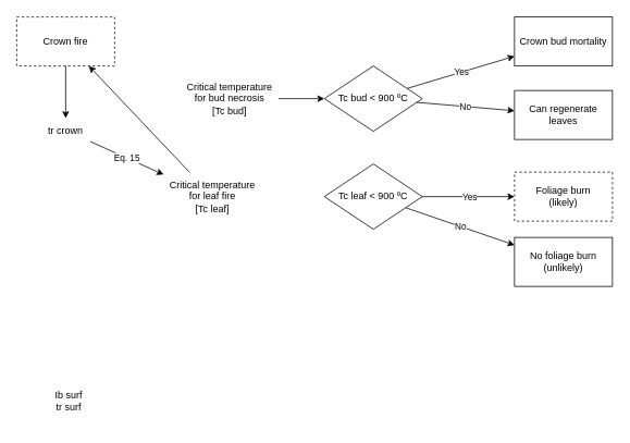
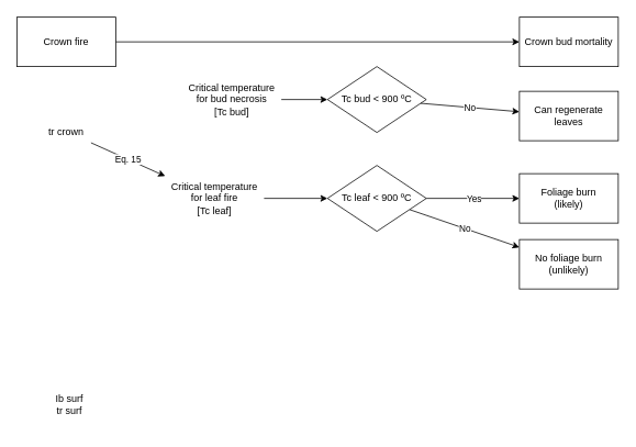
  <mxCell id="0" />
  <mxCell id="1" parent="0" />
- <mxCell id="2" value="Crown fire" style="rounded=0;whiteSpace=wrap;html=1;dashed=1;" vertex="1" parent="1"><mxGeometry x="20" y="20" width="120" height="60" as="geometry" /></mxCell>
+ <mxCell id="2" value="Crown fire" style="rounded=0;whiteSpace=wrap;html=1;" vertex="1" parent="1"><mxGeometry x="20" y="20" width="120" height="60" as="geometry" /></mxCell>
  <mxCell id="3" value="tr crown" style="text;html=1;strokeColor=none;fillColor=none;align=center;verticalAlign=middle;whiteSpace=wrap;rounded=0;" vertex="1" parent="1"><mxGeometry x="50" y="144" width="60" height="30" as="geometry" /></mxCell>
  <mxCell id="4" value="Tc bud &amp;lt; 900 ºC" style="rhombus;whiteSpace=wrap;html=1;" vertex="1" parent="1"><mxGeometry x="397" y="80" width="120" height="80" as="geometry" /></mxCell>
  <mxCell id="5" value="&lt;div&gt;Critical temperature for bud necrosis&lt;/div&gt;&lt;div&gt;[Tc bud]&lt;/div&gt;" style="text;html=1;strokeColor=none;fillColor=none;align=center;verticalAlign=middle;whiteSpace=wrap;rounded=0;" vertex="1" parent="1"><mxGeometry x="221" y="90" width="120" height="60" as="geometry" /></mxCell>
  <mxCell id="6" value="" style="endArrow=classic;html=1;rounded=0;" edge="1" parent="1" source="5" target="4"><mxGeometry width="50" height="50" relative="1" as="geometry"><mxPoint x="400" y="400" as="sourcePoint" /><mxPoint x="450" y="350" as="targetPoint" /></mxGeometry></mxCell>
  <mxCell id="7" value="Crown bud mortality" style="rounded=0;whiteSpace=wrap;html=1;" vertex="1" parent="1"><mxGeometry x="630" y="20" width="120" height="60" as="geometry" /></mxCell>
- <mxCell id="8" value="" style="endArrow=classic;html=1;rounded=0;" edge="1" parent="1" source="4" target="7"><mxGeometry relative="1" as="geometry"><mxPoint x="520" y="120" as="sourcePoint" /><mxPoint x="231" y="132" as="targetPoint" /></mxGeometry></mxCell>
- <mxCell id="9" value="Yes" style="edgeLabel;resizable=0;html=1;align=center;verticalAlign=middle;" connectable="0" vertex="1" parent="8"><mxGeometry relative="1" as="geometry" /></mxCell>
  <mxCell id="10" value="" style="endArrow=classic;html=1;rounded=0;" edge="1" parent="1" source="15" target="20"><mxGeometry relative="1" as="geometry"><mxPoint x="530" y="130" as="sourcePoint" /><mxPoint x="610" y="310" as="targetPoint" /><Array as="points" /></mxGeometry></mxCell>
  <mxCell id="11" value="No" style="edgeLabel;resizable=0;html=1;align=center;verticalAlign=middle;" connectable="0" vertex="1" parent="10"><mxGeometry relative="1" as="geometry" /></mxCell>
  <mxCell id="12" value="&lt;div&gt;Critical temperature for leaf fire&lt;/div&gt;&lt;div&gt;[Tc leaf]&lt;/div&gt;" style="text;html=1;strokeColor=none;fillColor=none;align=center;verticalAlign=middle;whiteSpace=wrap;rounded=0;" vertex="1" parent="1"><mxGeometry x="200" y="210" width="120" height="60" as="geometry" /></mxCell>
  <mxCell id="13" value="" style="endArrow=classic;html=1;rounded=0;" edge="1" parent="1" source="3" target="12"><mxGeometry relative="1" as="geometry"><mxPoint x="130" y="134" as="sourcePoint" /><mxPoint x="231" y="132" as="targetPoint" /></mxGeometry></mxCell>
  <mxCell id="14" value="Eq. 15" style="edgeLabel;resizable=0;html=1;align=center;verticalAlign=middle;" connectable="0" vertex="1" parent="13"><mxGeometry relative="1" as="geometry" /></mxCell>
  <mxCell id="15" value="Tc leaf &amp;lt; 900 ºC" style="rhombus;whiteSpace=wrap;html=1;" vertex="1" parent="1"><mxGeometry x="397" y="200" width="120" height="80" as="geometry" /></mxCell>
- <mxCell id="16" value="" style="endArrow=classic;html=1;rounded=0;" edge="1" parent="1" source="12" target="2"><mxGeometry width="50" height="50" relative="1" as="geometry"><mxPoint x="351" y="130" as="sourcePoint" /><mxPoint x="407" y="130" as="targetPoint" /></mxGeometry></mxCell>
+ <mxCell id="16" value="" style="endArrow=classic;html=1;rounded=0;" edge="1" parent="1" source="12" target="15"><mxGeometry width="50" height="50" relative="1" as="geometry"><mxPoint x="351" y="130" as="sourcePoint" /><mxPoint x="407" y="130" as="targetPoint" /></mxGeometry></mxCell>
  <mxCell id="17" value="" style="endArrow=classic;html=1;rounded=0;" edge="1" parent="1" source="15" target="19"><mxGeometry relative="1" as="geometry"><mxPoint x="530" y="130" as="sourcePoint" /><mxPoint x="640" y="260" as="targetPoint" /></mxGeometry></mxCell>
  <mxCell id="18" value="Yes" style="edgeLabel;resizable=0;html=1;align=center;verticalAlign=middle;" connectable="0" vertex="1" parent="17"><mxGeometry relative="1" as="geometry" /></mxCell>
- <mxCell id="19" value="&lt;div&gt;Foliage burn&lt;/div&gt;&lt;div&gt;(likely)&lt;br&gt;&lt;/div&gt;" style="rounded=0;whiteSpace=wrap;html=1;dashed=1;" vertex="1" parent="1"><mxGeometry x="630" y="210" width="120" height="60" as="geometry" /></mxCell>
+ <mxCell id="19" value="&lt;div&gt;Foliage burn&lt;/div&gt;&lt;div&gt;(likely)&lt;br&gt;&lt;/div&gt;" style="rounded=0;whiteSpace=wrap;html=1;" vertex="1" parent="1"><mxGeometry x="630" y="210" width="120" height="60" as="geometry" /></mxCell>
  <mxCell id="20" value="&lt;div&gt;No foliage burn&lt;/div&gt;&lt;div&gt;(unlikely)&lt;br&gt;&lt;/div&gt;" style="rounded=0;whiteSpace=wrap;html=1;" vertex="1" parent="1"><mxGeometry x="630" y="290" width="120" height="60" as="geometry" /></mxCell>
  <mxCell id="21" value="Can regenerate leaves" style="rounded=0;whiteSpace=wrap;html=1;" vertex="1" parent="1"><mxGeometry x="630" y="110" width="120" height="60" as="geometry" /></mxCell>
  <mxCell id="22" value="" style="endArrow=classic;html=1;rounded=0;" edge="1" parent="1" source="4" target="21"><mxGeometry relative="1" as="geometry"><mxPoint x="507" y="264" as="sourcePoint" /><mxPoint x="640" y="309" as="targetPoint" /><Array as="points" /></mxGeometry></mxCell>
  <mxCell id="23" value="No" style="edgeLabel;resizable=0;html=1;align=center;verticalAlign=middle;" connectable="0" vertex="1" parent="22"><mxGeometry relative="1" as="geometry" /></mxCell>
- <mxCell id="24" value="" style="endArrow=classic;html=1;rounded=0;" edge="1" parent="1" source="2" target="3"><mxGeometry width="50" height="50" relative="1" as="geometry"><mxPoint x="351" y="130" as="sourcePoint" /><mxPoint x="407" y="130" as="targetPoint" /></mxGeometry></mxCell>
+ <mxCell id="24" value="" style="endArrow=classic;html=1;rounded=0;" edge="1" parent="1" source="2" target="7"><mxGeometry width="50" height="50" relative="1" as="geometry"><mxPoint x="351" y="130" as="sourcePoint" /><mxPoint x="407" y="130" as="targetPoint" /></mxGeometry></mxCell>
  <mxCell id="25" value="&lt;div&gt;Ib surf&lt;br&gt;&lt;/div&gt;&lt;div&gt;tr surf&lt;/div&gt;" style="text;html=1;strokeColor=none;fillColor=none;align=center;verticalAlign=middle;whiteSpace=wrap;rounded=0;" vertex="1" parent="1"><mxGeometry x="54" y="460" width="60" height="60" as="geometry" /></mxCell>
